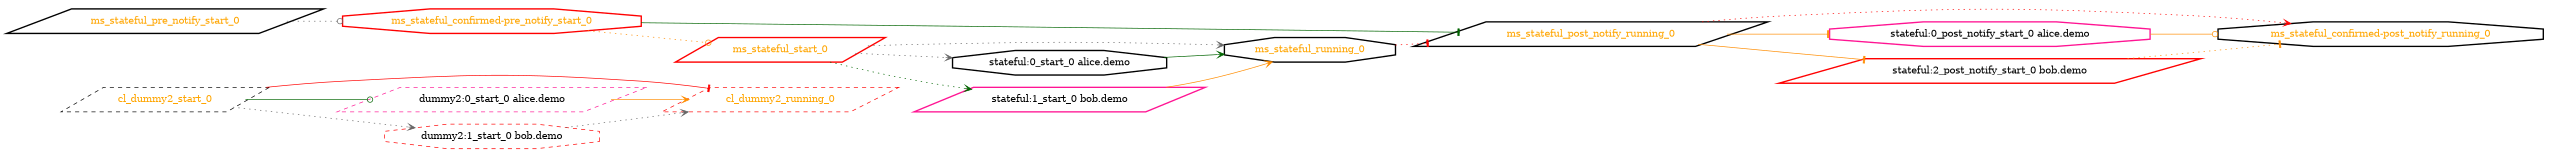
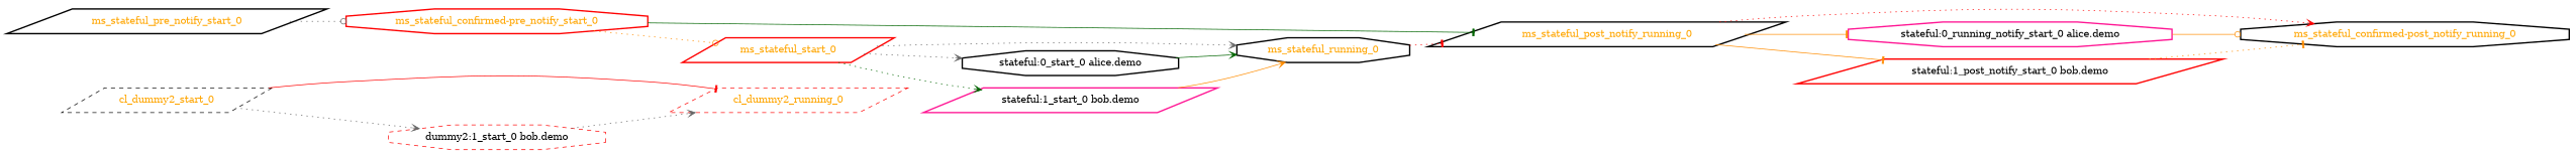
  digraph {
    rankdir=LR
    node [color=black fontcolor=orange shape=parallelogram style=bold]
    edge [arrowhead=vee color=darkorange style=dotted]
    cl_dummy2_running_0 [color=red style=dashed]
    cl_dummy2_start_0 [style=dashed]
-   "dummy2:0_start_0 alice.demo" [color=deeppink fontcolor=black style=dashed]
    "dummy2:1_start_0 bob.demo" [color=red fontcolor=black shape=octagon style=dashed]
    "ms_stateful_confirmed-post_notify_running_0" [shape=octagon]
    "ms_stateful_confirmed-pre_notify_start_0" [color=red shape=octagon]
    ms_stateful_post_notify_running_0
    ms_stateful_start_0 [color=red]
-   "stateful:0_post_notify_start_0 alice.demo" [color=deeppink fontcolor=black shape=octagon]
-   "stateful:1_post_notify_start_0 bob.demo" [color=red fontcolor=black label="stateful:2_post_notify_start_0 bob.demo"]
+   "stateful:0_post_notify_start_0 alice.demo" [color=deeppink fontcolor=black shape=octagon label="stateful:0_running_notify_start_0 alice.demo"]
+   "stateful:1_post_notify_start_0 bob.demo" [color=red fontcolor=black]
    ms_stateful_running_0 [shape=octagon]
    "stateful:0_start_0 alice.demo" [fontcolor=black shape=octagon]
    "stateful:1_start_0 bob.demo" [color=deeppink fontcolor=black]
    ms_stateful_pre_notify_start_0
    cl_dummy2_start_0 -> cl_dummy2_running_0 [arrowhead=tee color=red style=solid]
-   cl_dummy2_start_0 -> "dummy2:0_start_0 alice.demo" [arrowhead=odot color=darkgreen style=solid]
    cl_dummy2_start_0 -> "dummy2:1_start_0 bob.demo" [color=gray40]
-   "dummy2:0_start_0 alice.demo" -> cl_dummy2_running_0 [style=solid]
    "dummy2:1_start_0 bob.demo" -> cl_dummy2_running_0 [color=gray40]
    "ms_stateful_confirmed-pre_notify_start_0" -> ms_stateful_post_notify_running_0 [arrowhead=tee color=darkgreen style=solid]
    "ms_stateful_confirmed-pre_notify_start_0" -> ms_stateful_start_0 [arrowhead=odot]
    ms_stateful_post_notify_running_0 -> "ms_stateful_confirmed-post_notify_running_0" [color=red]
    ms_stateful_post_notify_running_0 -> "stateful:0_post_notify_start_0 alice.demo" [arrowhead=tee style=solid]
    ms_stateful_post_notify_running_0 -> "stateful:1_post_notify_start_0 bob.demo" [arrowhead=tee style=solid]
    ms_stateful_start_0 -> ms_stateful_running_0 [color=gray40]
    ms_stateful_start_0 -> "stateful:0_start_0 alice.demo" [color=gray40]
    ms_stateful_start_0 -> "stateful:1_start_0 bob.demo" [color=darkgreen]
    "stateful:0_post_notify_start_0 alice.demo" -> "ms_stateful_confirmed-post_notify_running_0" [arrowhead=odot style=solid]
    "stateful:1_post_notify_start_0 bob.demo" -> "ms_stateful_confirmed-post_notify_running_0" [arrowhead=tee]
    ms_stateful_running_0 -> ms_stateful_post_notify_running_0 [arrowhead=tee color=red]
    "stateful:0_start_0 alice.demo" -> ms_stateful_running_0 [color=darkgreen style=solid]
    "stateful:1_start_0 bob.demo" -> ms_stateful_running_0 [style=solid]
    ms_stateful_pre_notify_start_0 -> "ms_stateful_confirmed-pre_notify_start_0" [arrowhead=odot color=gray40]
  }
